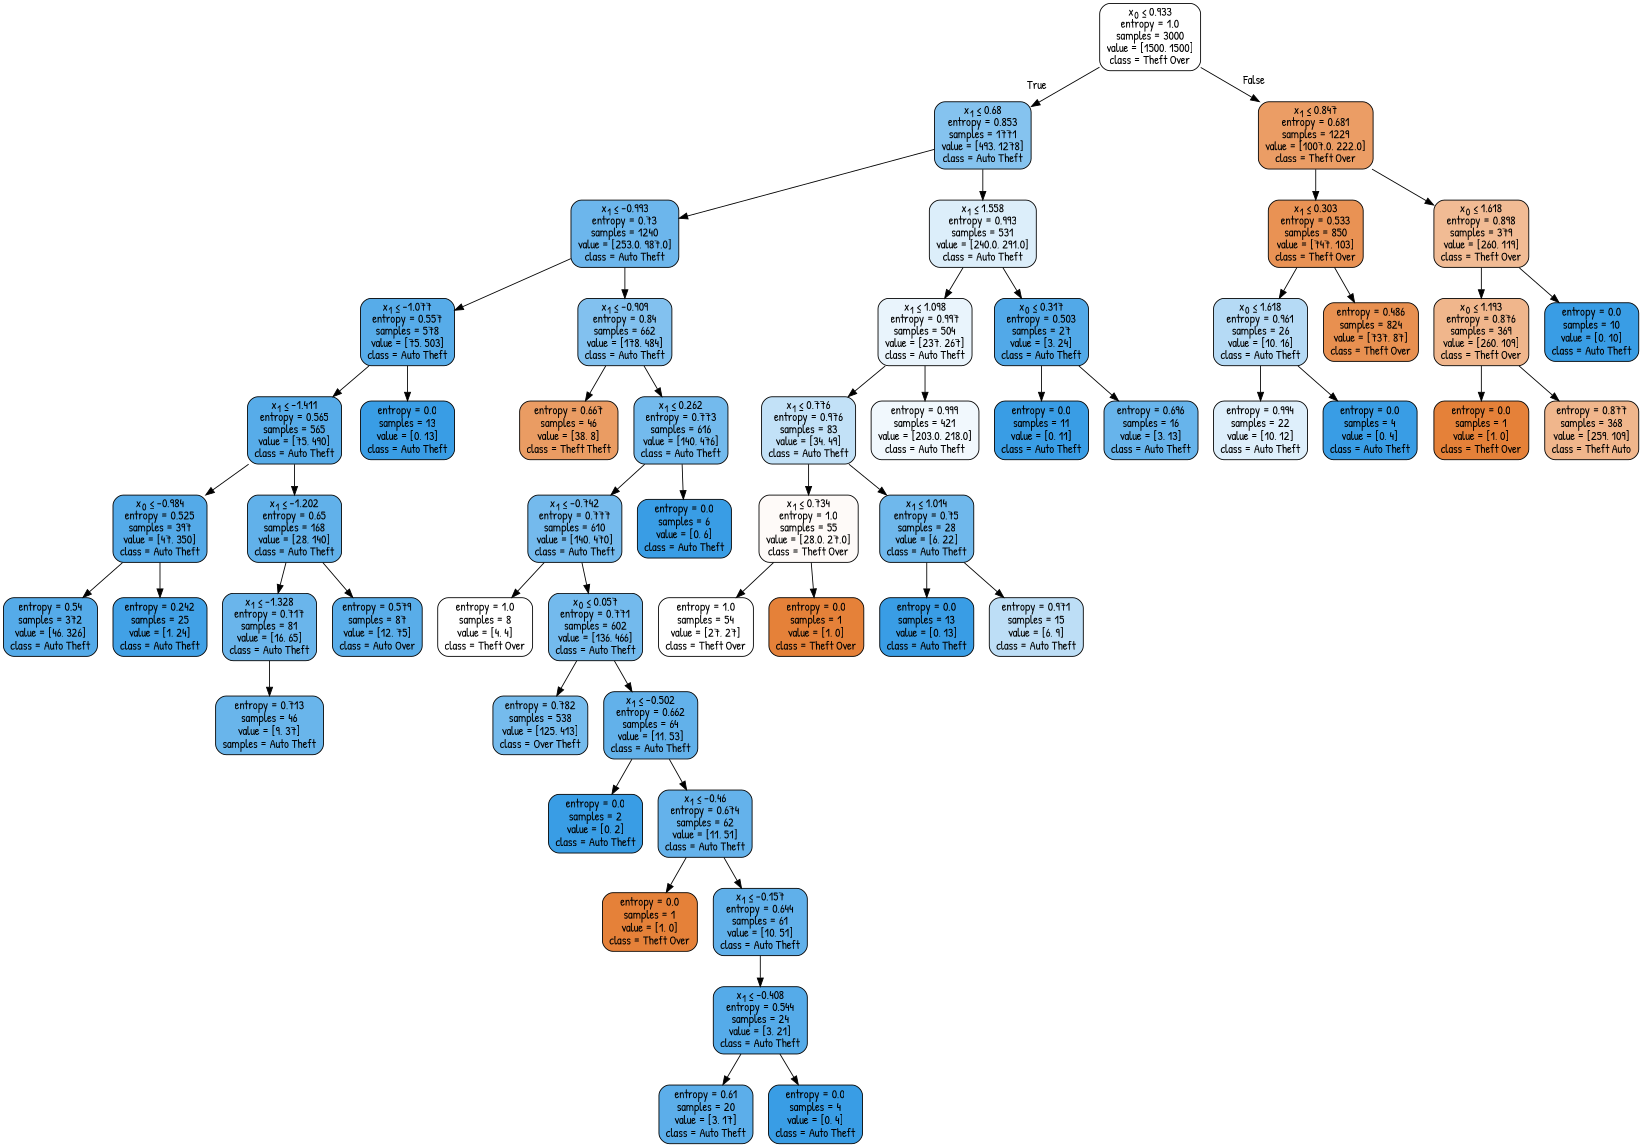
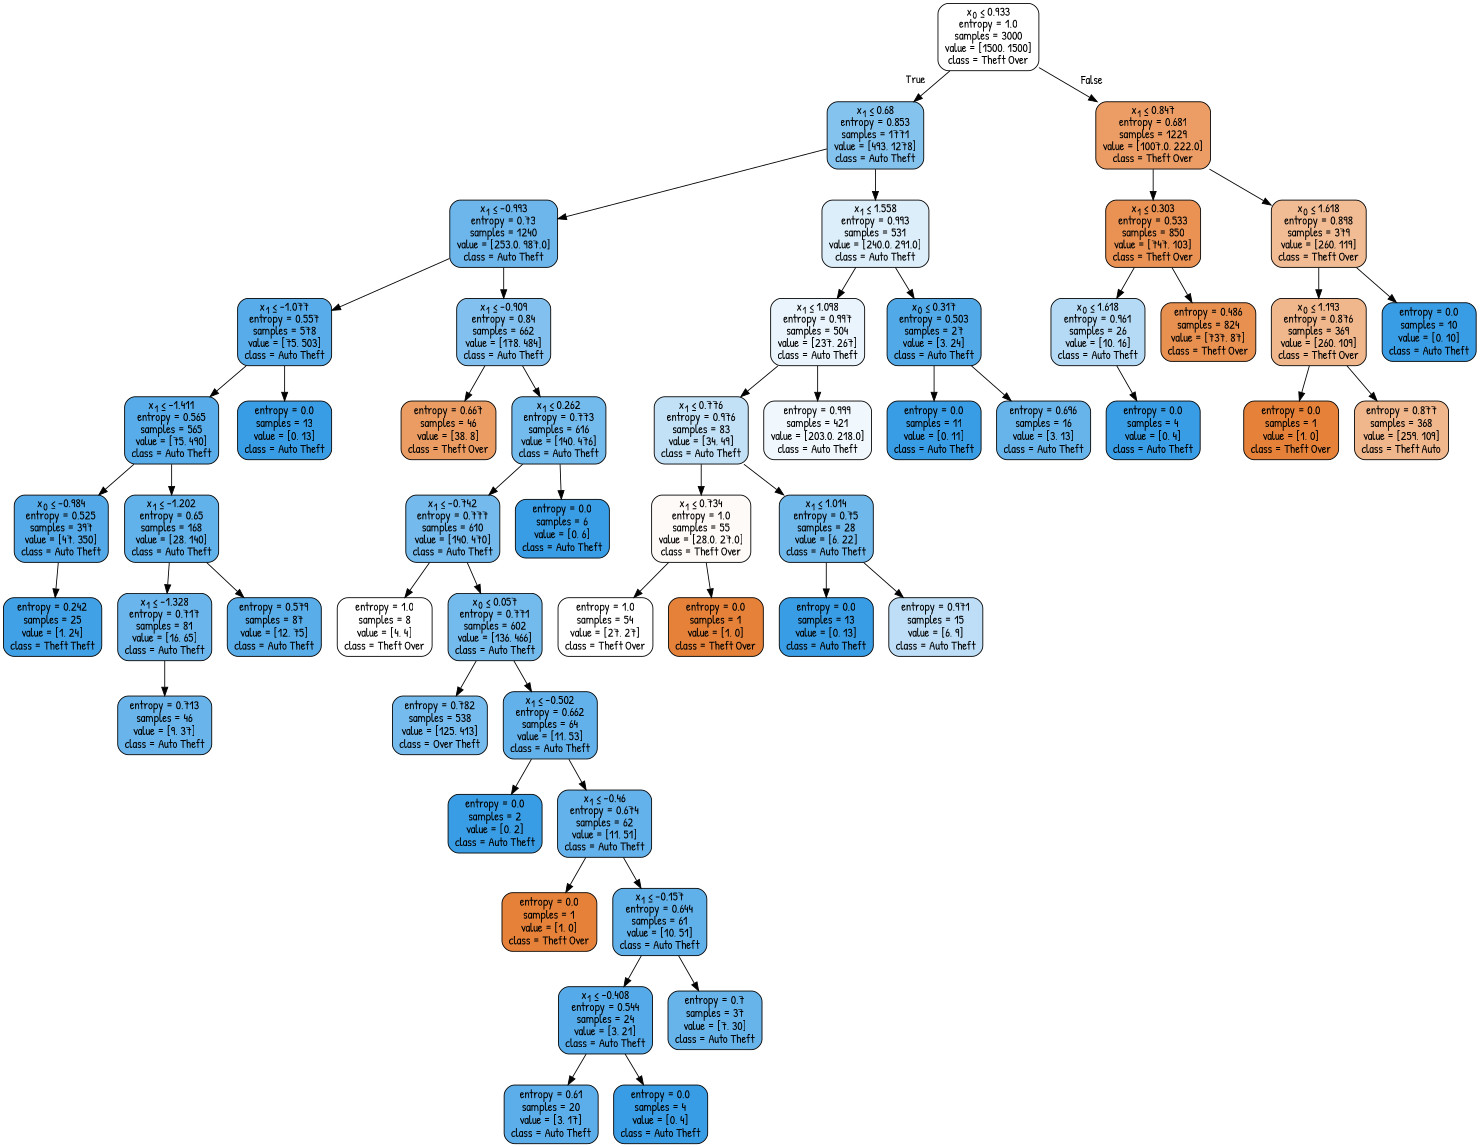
  digraph {
    fontname="Patrick Hand"
    node [color=black fillcolor="#399de5" fontname="Patrick Hand" shape=box style="filled, rounded"]
    edge [fontname="Patrick Hand"]
    n1 [fillcolor="#ffffff" label=<x<SUB>0</SUB> &le; 0.933<br/>entropy = 1.0<br/>samples = 3000<br/>value = [1500, 1500]<br/>class = Theft Over>]
    n2 [fillcolor="#85c3ef" label=<x<SUB>1</SUB> &le; 0.68<br/>entropy = 0.853<br/>samples = 1771<br/>value = [493, 1278]<br/>class = Auto Theft>]
    n3 [fillcolor="#eb9d65" label=<x<SUB>1</SUB> &le; 0.847<br/>entropy = 0.681<br/>samples = 1229<br/>value = [1007.0, 222.0]<br/>class = Theft Over>]
    n4 [fillcolor="#6cb6ec" label=<x<SUB>1</SUB> &le; -0.993<br/>entropy = 0.73<br/>samples = 1240<br/>value = [253.0, 987.0]<br/>class = Auto Theft>]
    n5 [fillcolor="#dceefa" label=<x<SUB>1</SUB> &le; 1.558<br/>entropy = 0.993<br/>samples = 531<br/>value = [240.0, 291.0]<br/>class = Auto Theft>]
    n6 [fillcolor="#e99254" label=<x<SUB>1</SUB> &le; 0.303<br/>entropy = 0.533<br/>samples = 850<br/>value = [747, 103]<br/>class = Theft Over>]
    n7 [fillcolor="#f1bb94" label=<x<SUB>0</SUB> &le; 1.618<br/>entropy = 0.898<br/>samples = 379<br/>value = [260, 119]<br/>class = Theft Over>]
    n8 [fillcolor="#57ace9" label=<x<SUB>1</SUB> &le; -1.077<br/>entropy = 0.557<br/>samples = 578<br/>value = [75, 503]<br/>class = Auto Theft>]
    n9 [fillcolor="#82c1ef" label=<x<SUB>1</SUB> &le; -0.909<br/>entropy = 0.84<br/>samples = 662<br/>value = [178, 484]<br/>class = Auto Theft>]
    n10 [fillcolor="#e9f4fc" label=<x<SUB>1</SUB> &le; 1.098<br/>entropy = 0.997<br/>samples = 504<br/>value = [237, 267]<br/>class = Auto Theft>]
    n11 [fillcolor="#52a9e8" label=<x<SUB>0</SUB> &le; 0.317<br/>entropy = 0.503<br/>samples = 27<br/>value = [3, 24]<br/>class = Auto Theft>]
    n12 [fillcolor="#57ace9" label=<x<SUB>1</SUB> &le; -1.411<br/>entropy = 0.565<br/>samples = 565<br/>value = [75, 490]<br/>class = Auto Theft>]
    n13 [label=<entropy = 0.0<br/>samples = 13<br/>value = [0, 13]<br/>class = Auto Theft>]
-   n14 [fillcolor="#ea9c63" label=<entropy = 0.667<br/>samples = 46<br/>value = [38, 8]<br/>class = Theft Theft>]
+   n14 [fillcolor="#ea9c63" label=<entropy = 0.667<br/>samples = 46<br/>value = [38, 8]<br/>class = Theft Over>]
    n15 [fillcolor="#73baed" label=<x<SUB>1</SUB> &le; 0.262<br/>entropy = 0.773<br/>samples = 616<br/>value = [140, 476]<br/>class = Auto Theft>]
    n16 [fillcolor="#54aae8" label=<x<SUB>0</SUB> &le; -0.984<br/>entropy = 0.525<br/>samples = 397<br/>value = [47, 350]<br/>class = Auto Theft>]
    n17 [fillcolor="#61b1ea" label=<x<SUB>1</SUB> &le; -1.202<br/>entropy = 0.65<br/>samples = 168<br/>value = [28, 140]<br/>class = Auto Theft>]
-   n18 [fillcolor="#55abe9" label=<entropy = 0.54<br/>samples = 372<br/>value = [46, 326]<br/>class = Auto Theft>]
-   n19 [fillcolor="#41a1e6" label=<entropy = 0.242<br/>samples = 25<br/>value = [1, 24]<br/>class = Auto Theft>]
+   n19 [fillcolor="#41a1e6" label=<entropy = 0.242<br/>samples = 25<br/>value = [1, 24]<br/>class = Theft Theft>]
    n20 [fillcolor="#6ab5eb" label=<x<SUB>1</SUB> &le; -1.328<br/>entropy = 0.717<br/>samples = 81<br/>value = [16, 65]<br/>class = Auto Theft>]
-   n21 [fillcolor="#59ade9" label=<entropy = 0.579<br/>samples = 87<br/>value = [12, 75]<br/>class = Auto Over>]
-   n22 [fillcolor="#69b5eb" label=<entropy = 0.713<br/>samples = 46<br/>value = [9, 37]<br/>samples = Auto Theft>]
+   n21 [fillcolor="#59ade9" label=<entropy = 0.579<br/>samples = 87<br/>value = [12, 75]<br/>class = Auto Theft>]
+   n22 [fillcolor="#69b5eb" label=<entropy = 0.713<br/>samples = 46<br/>value = [9, 37]<br/>class = Auto Theft>]
    n23 [fillcolor="#74baed" label=<x<SUB>1</SUB> &le; -0.742<br/>entropy = 0.777<br/>samples = 610<br/>value = [140, 470]<br/>class = Auto Theft>]
    n24 [label=<entropy = 0.0<br/>samples = 6<br/>value = [0, 6]<br/>class = Auto Theft>]
    n25 [fillcolor="#ffffff" label=<entropy = 1.0<br/>samples = 8<br/>value = [4, 4]<br/>class = Theft Over>]
    n26 [fillcolor="#73baed" label=<x<SUB>0</SUB> &le; 0.057<br/>entropy = 0.771<br/>samples = 602<br/>value = [136, 466]<br/>class = Auto Theft>]
    n27 [fillcolor="#75bbed" label=<entropy = 0.782<br/>samples = 538<br/>value = [125, 413]<br/>class = Over Theft>]
    n28 [fillcolor="#62b1ea" label=<x<SUB>1</SUB> &le; -0.502<br/>entropy = 0.662<br/>samples = 64<br/>value = [11, 53]<br/>class = Auto Theft>]
    n29 [label=<entropy = 0.0<br/>samples = 2<br/>value = [0, 2]<br/>class = Auto Theft>]
    n30 [fillcolor="#64b2eb" label=<x<SUB>1</SUB> &le; -0.46<br/>entropy = 0.674<br/>samples = 62<br/>value = [11, 51]<br/>class = Auto Theft>]
    n31 [fillcolor="#e58139" label=<entropy = 0.0<br/>samples = 1<br/>value = [1, 0]<br/>class = Theft Over>]
    n32 [fillcolor="#60b0ea" label=<x<SUB>1</SUB> &le; -0.157<br/>entropy = 0.644<br/>samples = 61<br/>value = [10, 51]<br/>class = Auto Theft>]
    n33 [fillcolor="#55abe9" label=<x<SUB>1</SUB> &le; -0.408<br/>entropy = 0.544<br/>samples = 24<br/>value = [3, 21]<br/>class = Auto Theft>]
+   n34 [fillcolor="#67b4eb" label=<entropy = 0.7<br/>samples = 37<br/>value = [7, 30]<br/>class = Auto Theft>]
    n35 [fillcolor="#5caeea" label=<entropy = 0.61<br/>samples = 20<br/>value = [3, 17]<br/>class = Auto Theft>]
    n36 [label=<entropy = 0.0<br/>samples = 4<br/>value = [0, 4]<br/>class = Auto Theft>]
    n37 [fillcolor="#c2e1f7" label=<x<SUB>1</SUB> &le; 0.776<br/>entropy = 0.976<br/>samples = 83<br/>value = [34, 49]<br/>class = Auto Theft>]
    n38 [fillcolor="#f1f8fd" label=<entropy = 0.999<br/>samples = 421<br/>value = [203.0, 218.0]<br/>class = Auto Theft>]
    n39 [label=<entropy = 0.0<br/>samples = 11<br/>value = [0, 11]<br/>class = Auto Theft>]
    n40 [fillcolor="#67b4eb" label=<entropy = 0.696<br/>samples = 16<br/>value = [3, 13]<br/>class = Auto Theft>]
    n41 [fillcolor="#fefaf8" label=<x<SUB>1</SUB> &le; 0.734<br/>entropy = 1.0<br/>samples = 55<br/>value = [28.0, 27.0]<br/>class = Theft Over>]
    n42 [fillcolor="#6fb8ec" label=<x<SUB>1</SUB> &le; 1.014<br/>entropy = 0.75<br/>samples = 28<br/>value = [6, 22]<br/>class = Auto Theft>]
    n43 [fillcolor="#ffffff" label=<entropy = 1.0<br/>samples = 54<br/>value = [27, 27]<br/>class = Theft Over>]
    n44 [fillcolor="#e58139" label=<entropy = 0.0<br/>samples = 1<br/>value = [1, 0]<br/>class = Theft Over>]
    n45 [label=<entropy = 0.0<br/>samples = 13<br/>value = [0, 13]<br/>class = Auto Theft>]
    n46 [fillcolor="#bddef6" label=<entropy = 0.971<br/>samples = 15<br/>value = [6, 9]<br/>class = Auto Theft>]
    n47 [fillcolor="#b5daf5" label=<x<SUB>0</SUB> &le; 1.618<br/>entropy = 0.961<br/>samples = 26<br/>value = [10, 16]<br/>class = Auto Theft>]
    n48 [fillcolor="#e89050" label=<entropy = 0.486<br/>samples = 824<br/>value = [737, 87]<br/>class = Theft Over>]
    n49 [fillcolor="#f0b68c" label=<x<SUB>0</SUB> &le; 1.193<br/>entropy = 0.876<br/>samples = 369<br/>value = [260, 109]<br/>class = Theft Over>]
    n50 [label=<entropy = 0.0<br/>samples = 10<br/>value = [0, 10]<br/>class = Auto Theft>]
-   n51 [fillcolor="#deeffb" label=<entropy = 0.994<br/>samples = 22<br/>value = [10, 12]<br/>class = Auto Theft>]
    n52 [label=<entropy = 0.0<br/>samples = 4<br/>value = [0, 4]<br/>class = Auto Theft>]
    n53 [fillcolor="#e58139" label=<entropy = 0.0<br/>samples = 1<br/>value = [1, 0]<br/>class = Theft Over>]
    n54 [fillcolor="#f0b68c" label=<entropy = 0.877<br/>samples = 368<br/>value = [259, 109]<br/>class = Theft Auto>]
    n1 -> n2 [headlabel=True labelangle=45 labeldistance=2.5]
    n1 -> n3 [headlabel=False labelangle=-45 labeldistance=2.5]
    n2 -> n4
    n2 -> n5
    n3 -> n6
    n3 -> n7
    n4 -> n8
    n4 -> n9
    n5 -> n10
    n5 -> n11
    n6 -> n47
    n6 -> n48
    n7 -> n49
    n7 -> n50
    n8 -> n12
    n8 -> n13
    n9 -> n14
    n9 -> n15
    n10 -> n37
    n10 -> n38
    n11 -> n39
    n11 -> n40
    n12 -> n16
    n12 -> n17
    n15 -> n23
    n15 -> n24
-   n16 -> n18
    n16 -> n19
    n17 -> n20
    n17 -> n21
    n20 -> n22
    n23 -> n25
    n23 -> n26
    n26 -> n27
    n26 -> n28
    n28 -> n29
    n28 -> n30
    n30 -> n31
    n30 -> n32
    n32 -> n33
+   n32 -> n34
    n33 -> n35
    n33 -> n36
    n37 -> n41
    n37 -> n42
    n41 -> n43
    n41 -> n44
    n42 -> n45
    n42 -> n46
-   n47 -> n51
    n47 -> n52
    n49 -> n53
    n49 -> n54
  }
